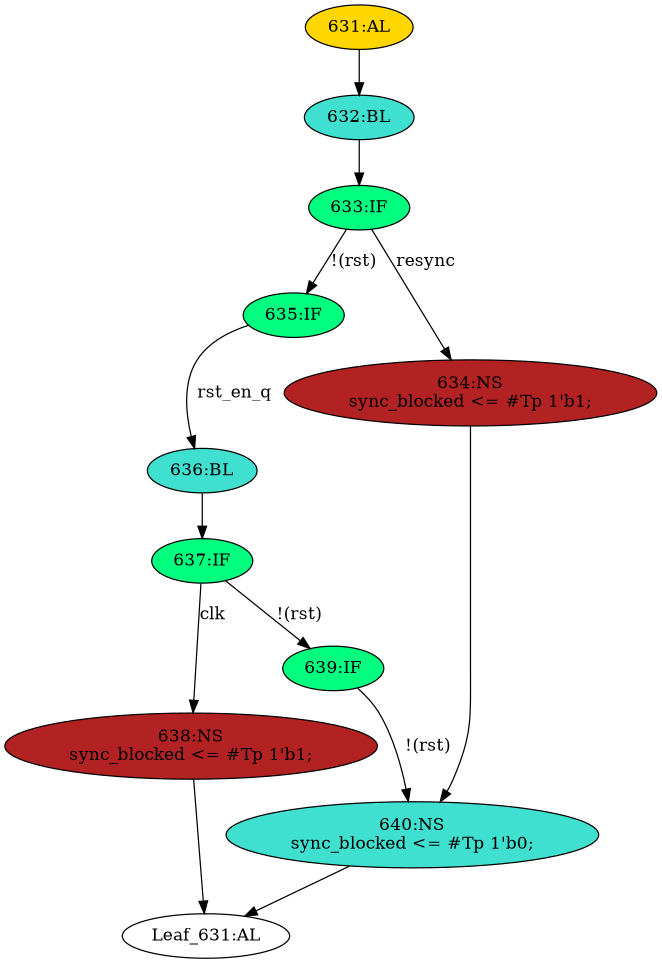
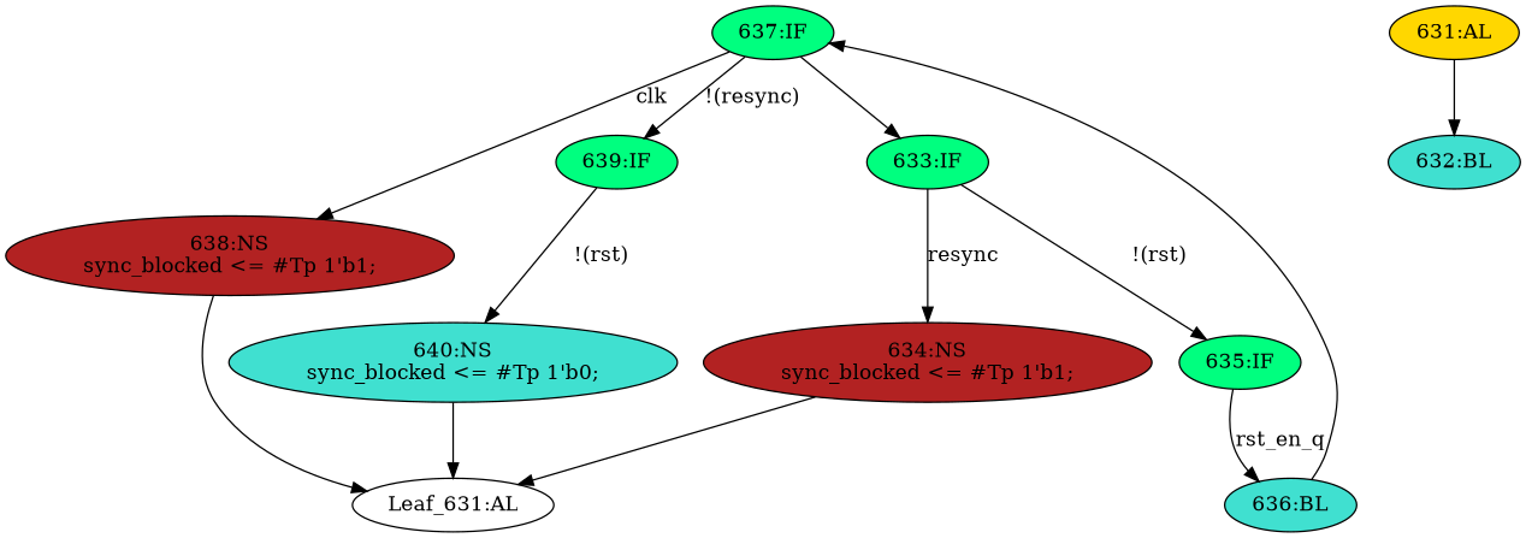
  strict digraph {
    node [fillcolor=springgreen statements="[]" style=filled typ=IfStatement]
    edge [cond="[]" lineno=None]
    n1 [ast="<pyverilog.vparser.ast.IfStatement object at 0x7f2998c12c90>" label="637:IF"]
    n2 [ast="<pyverilog.vparser.ast.NonblockingSubstitution object at 0x7f2998c12f50>" fillcolor=firebrick label="638:NS\nsync_blocked <= #Tp 1'b1;" statements="[<pyverilog.vparser.ast.NonblockingSubstitution object at 0x7f2998c12f50>]" typ=NonblockingSubstitution]
    n3 [ast="<pyverilog.vparser.ast.IfStatement object at 0x7f2998c12cd0>" label="639:IF"]
    n4 [def_var="['sync_blocked']" label="Leaf_631:AL" fillcolor="" statements="" style="" typ=""]
    n5 [ast="<pyverilog.vparser.ast.NonblockingSubstitution object at 0x7f2998c12d10>" fillcolor=turquoise label="640:NS\nsync_blocked <= #Tp 1'b0;" statements="[<pyverilog.vparser.ast.NonblockingSubstitution object at 0x7f2998c12d10>]" typ=NonblockingSubstitution]
    n6 [ast="<pyverilog.vparser.ast.Block object at 0x7f2998c1f210>" fillcolor=turquoise label="632:BL" typ=Block]
    n7 [ast="<pyverilog.vparser.ast.IfStatement object at 0x7f2998c1f250>" label="633:IF"]
    n8 [ast="<pyverilog.vparser.ast.IfStatement object at 0x7f2998c1f290>" label="635:IF"]
    n9 [ast="<pyverilog.vparser.ast.NonblockingSubstitution object at 0x7f2998c1f350>" fillcolor=firebrick label="634:NS\nsync_blocked <= #Tp 1'b1;" statements="[<pyverilog.vparser.ast.NonblockingSubstitution object at 0x7f2998c1f350>]" typ=NonblockingSubstitution]
    n10 [ast="<pyverilog.vparser.ast.Block object at 0x7f2998c1f2d0>" fillcolor=turquoise label="636:BL" typ=Block]
    n11 [ast="<pyverilog.vparser.ast.Always object at 0x7f2998c1f550>" clk_sens=True fillcolor=gold label="631:AL" sens="['clk', 'rst']" typ=Always use_var="['rst', 'clk_en_q', 'resync', 'go_seg2']"]
    n1 -> n2 [cond="['resync']" label=clk lineno=637]
-   n1 -> n3 [cond="['resync']" label="!(rst)" lineno=637]
+   n1 -> n3 [cond="['resync']" label="!(resync)" lineno=637]
    n2 -> n4
    n3 -> n5 [cond="['go_seg2']" label="!(rst)" lineno=639]
    n5 -> n4
-   n6 -> n7
+   n1 -> n7
    n7 -> n8 [cond="['rst']" label="!(rst)" lineno=633]
    n7 -> n9 [cond="['rst']" label=resync lineno=633]
    n8 -> n10 [cond="['clk_en_q']" label=rst_en_q lineno=635]
-   n9 -> n5
+   n9 -> n4
    n10 -> n1
    n11 -> n6
  }
